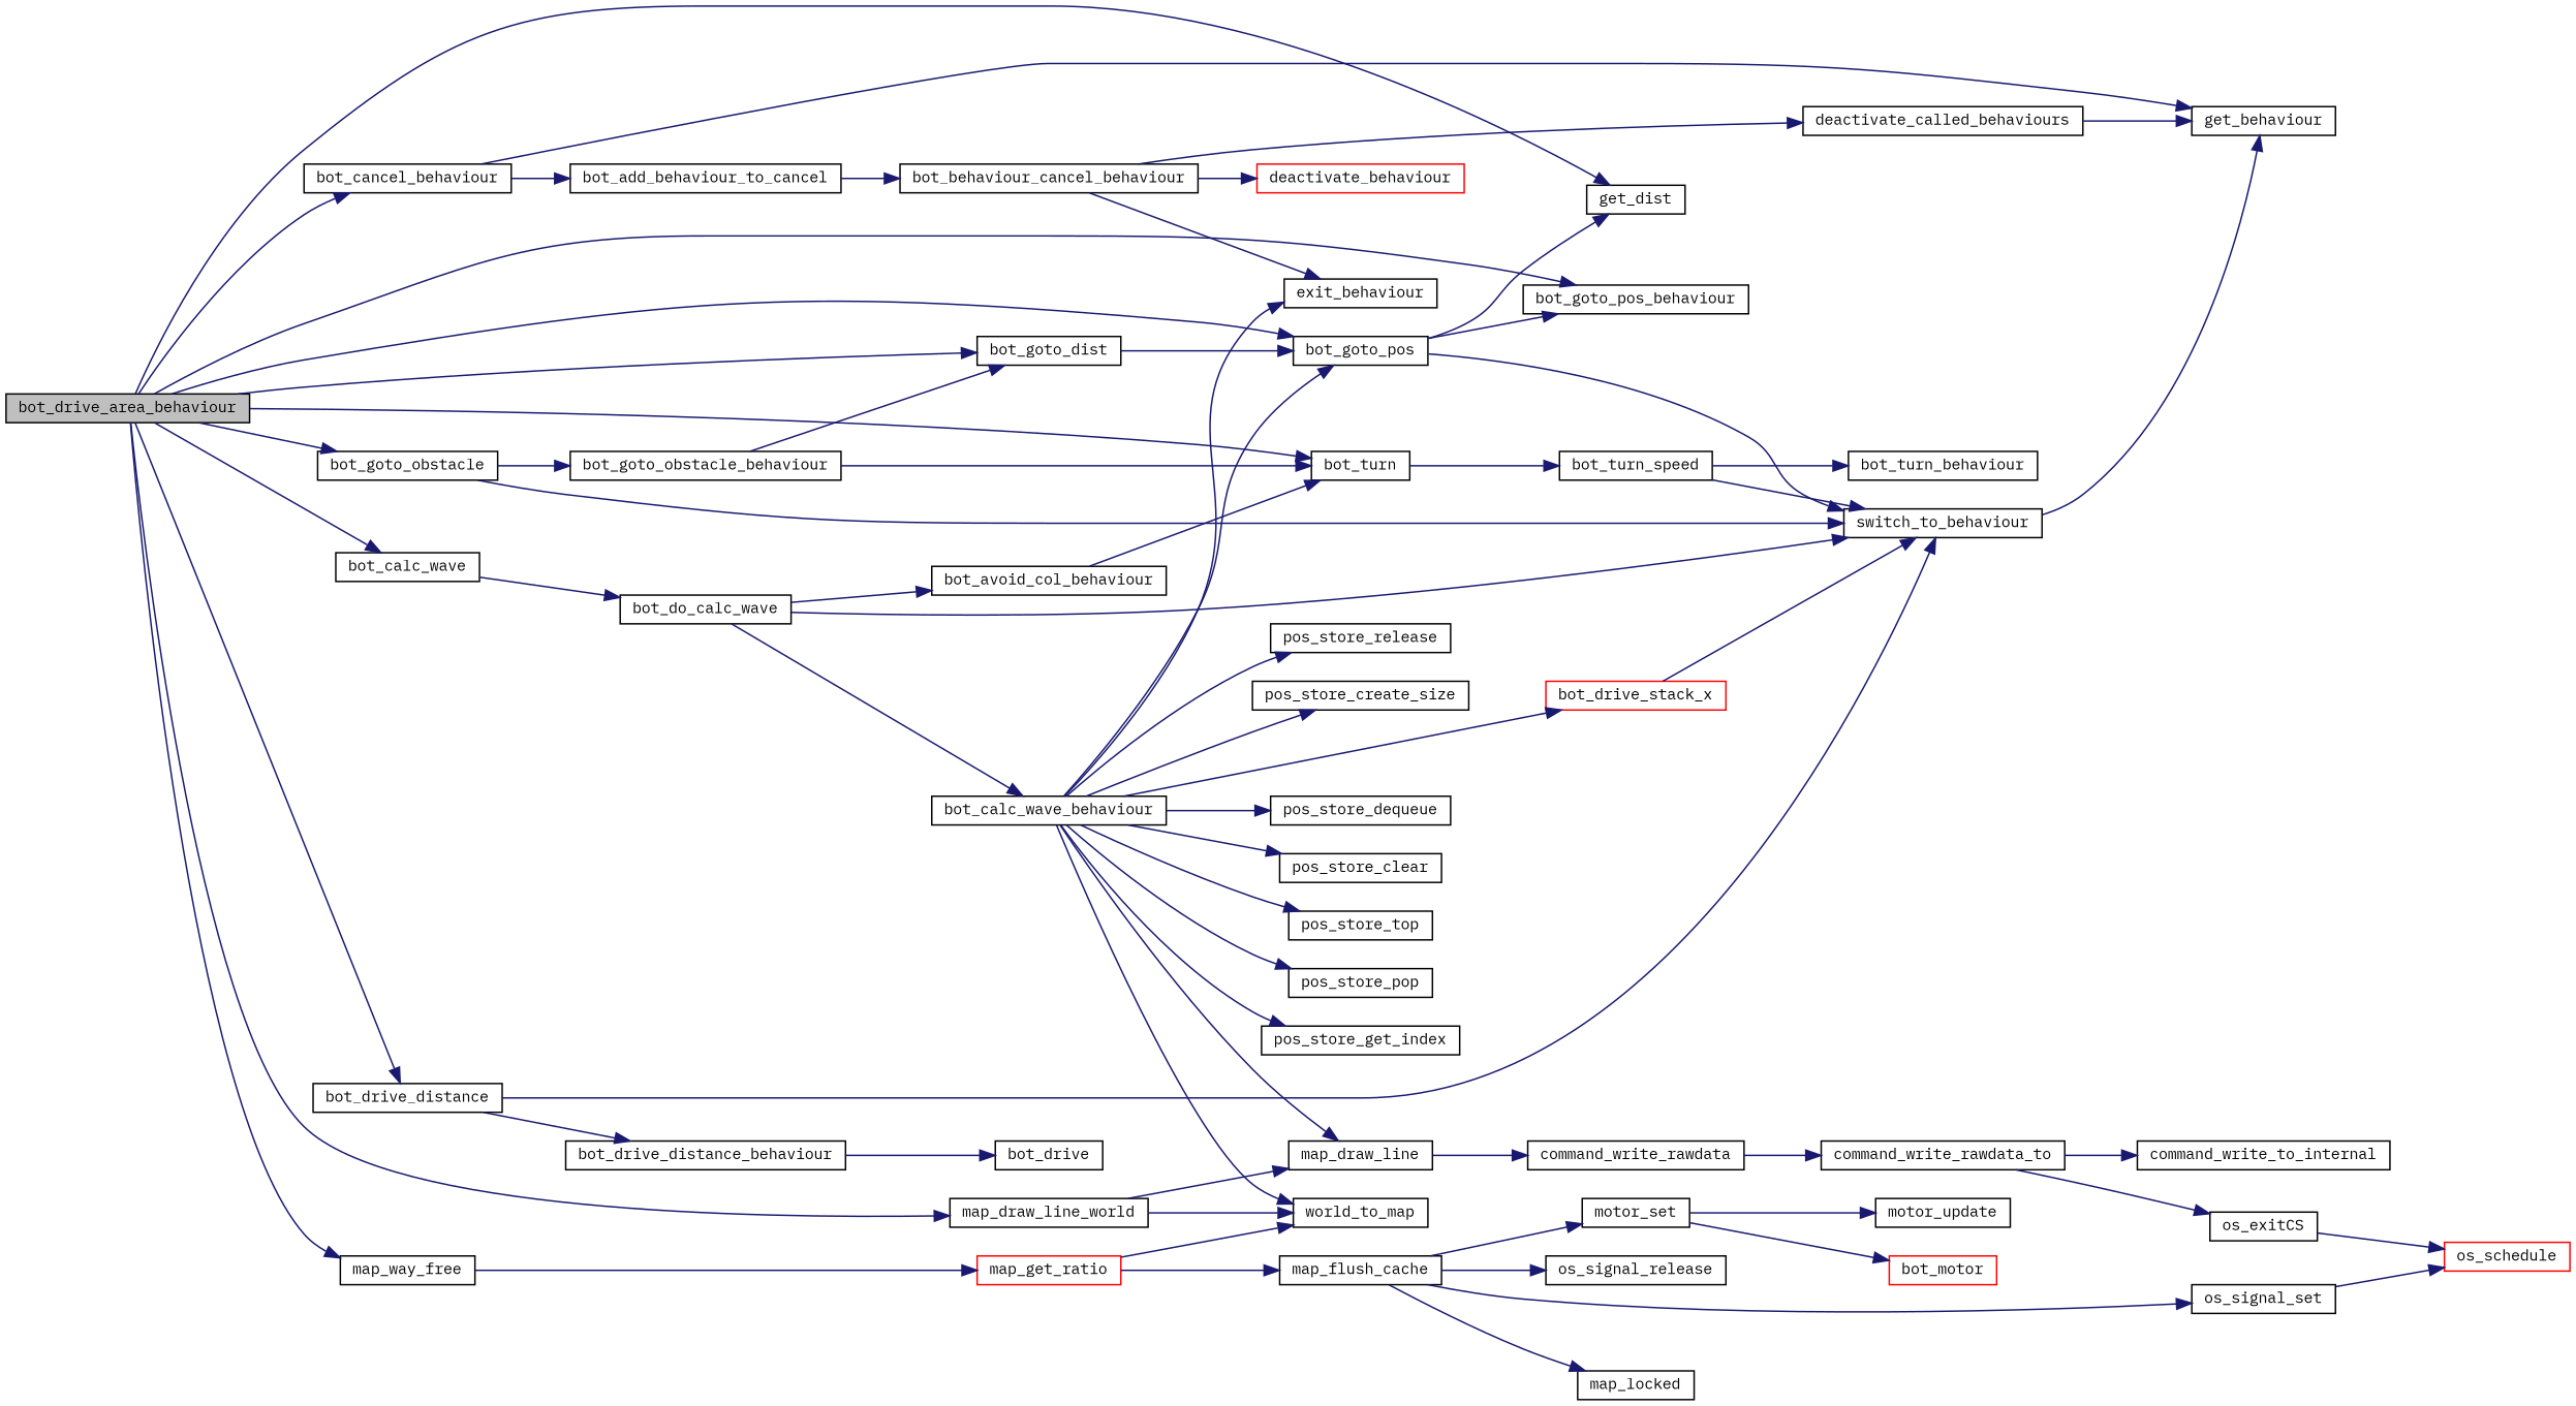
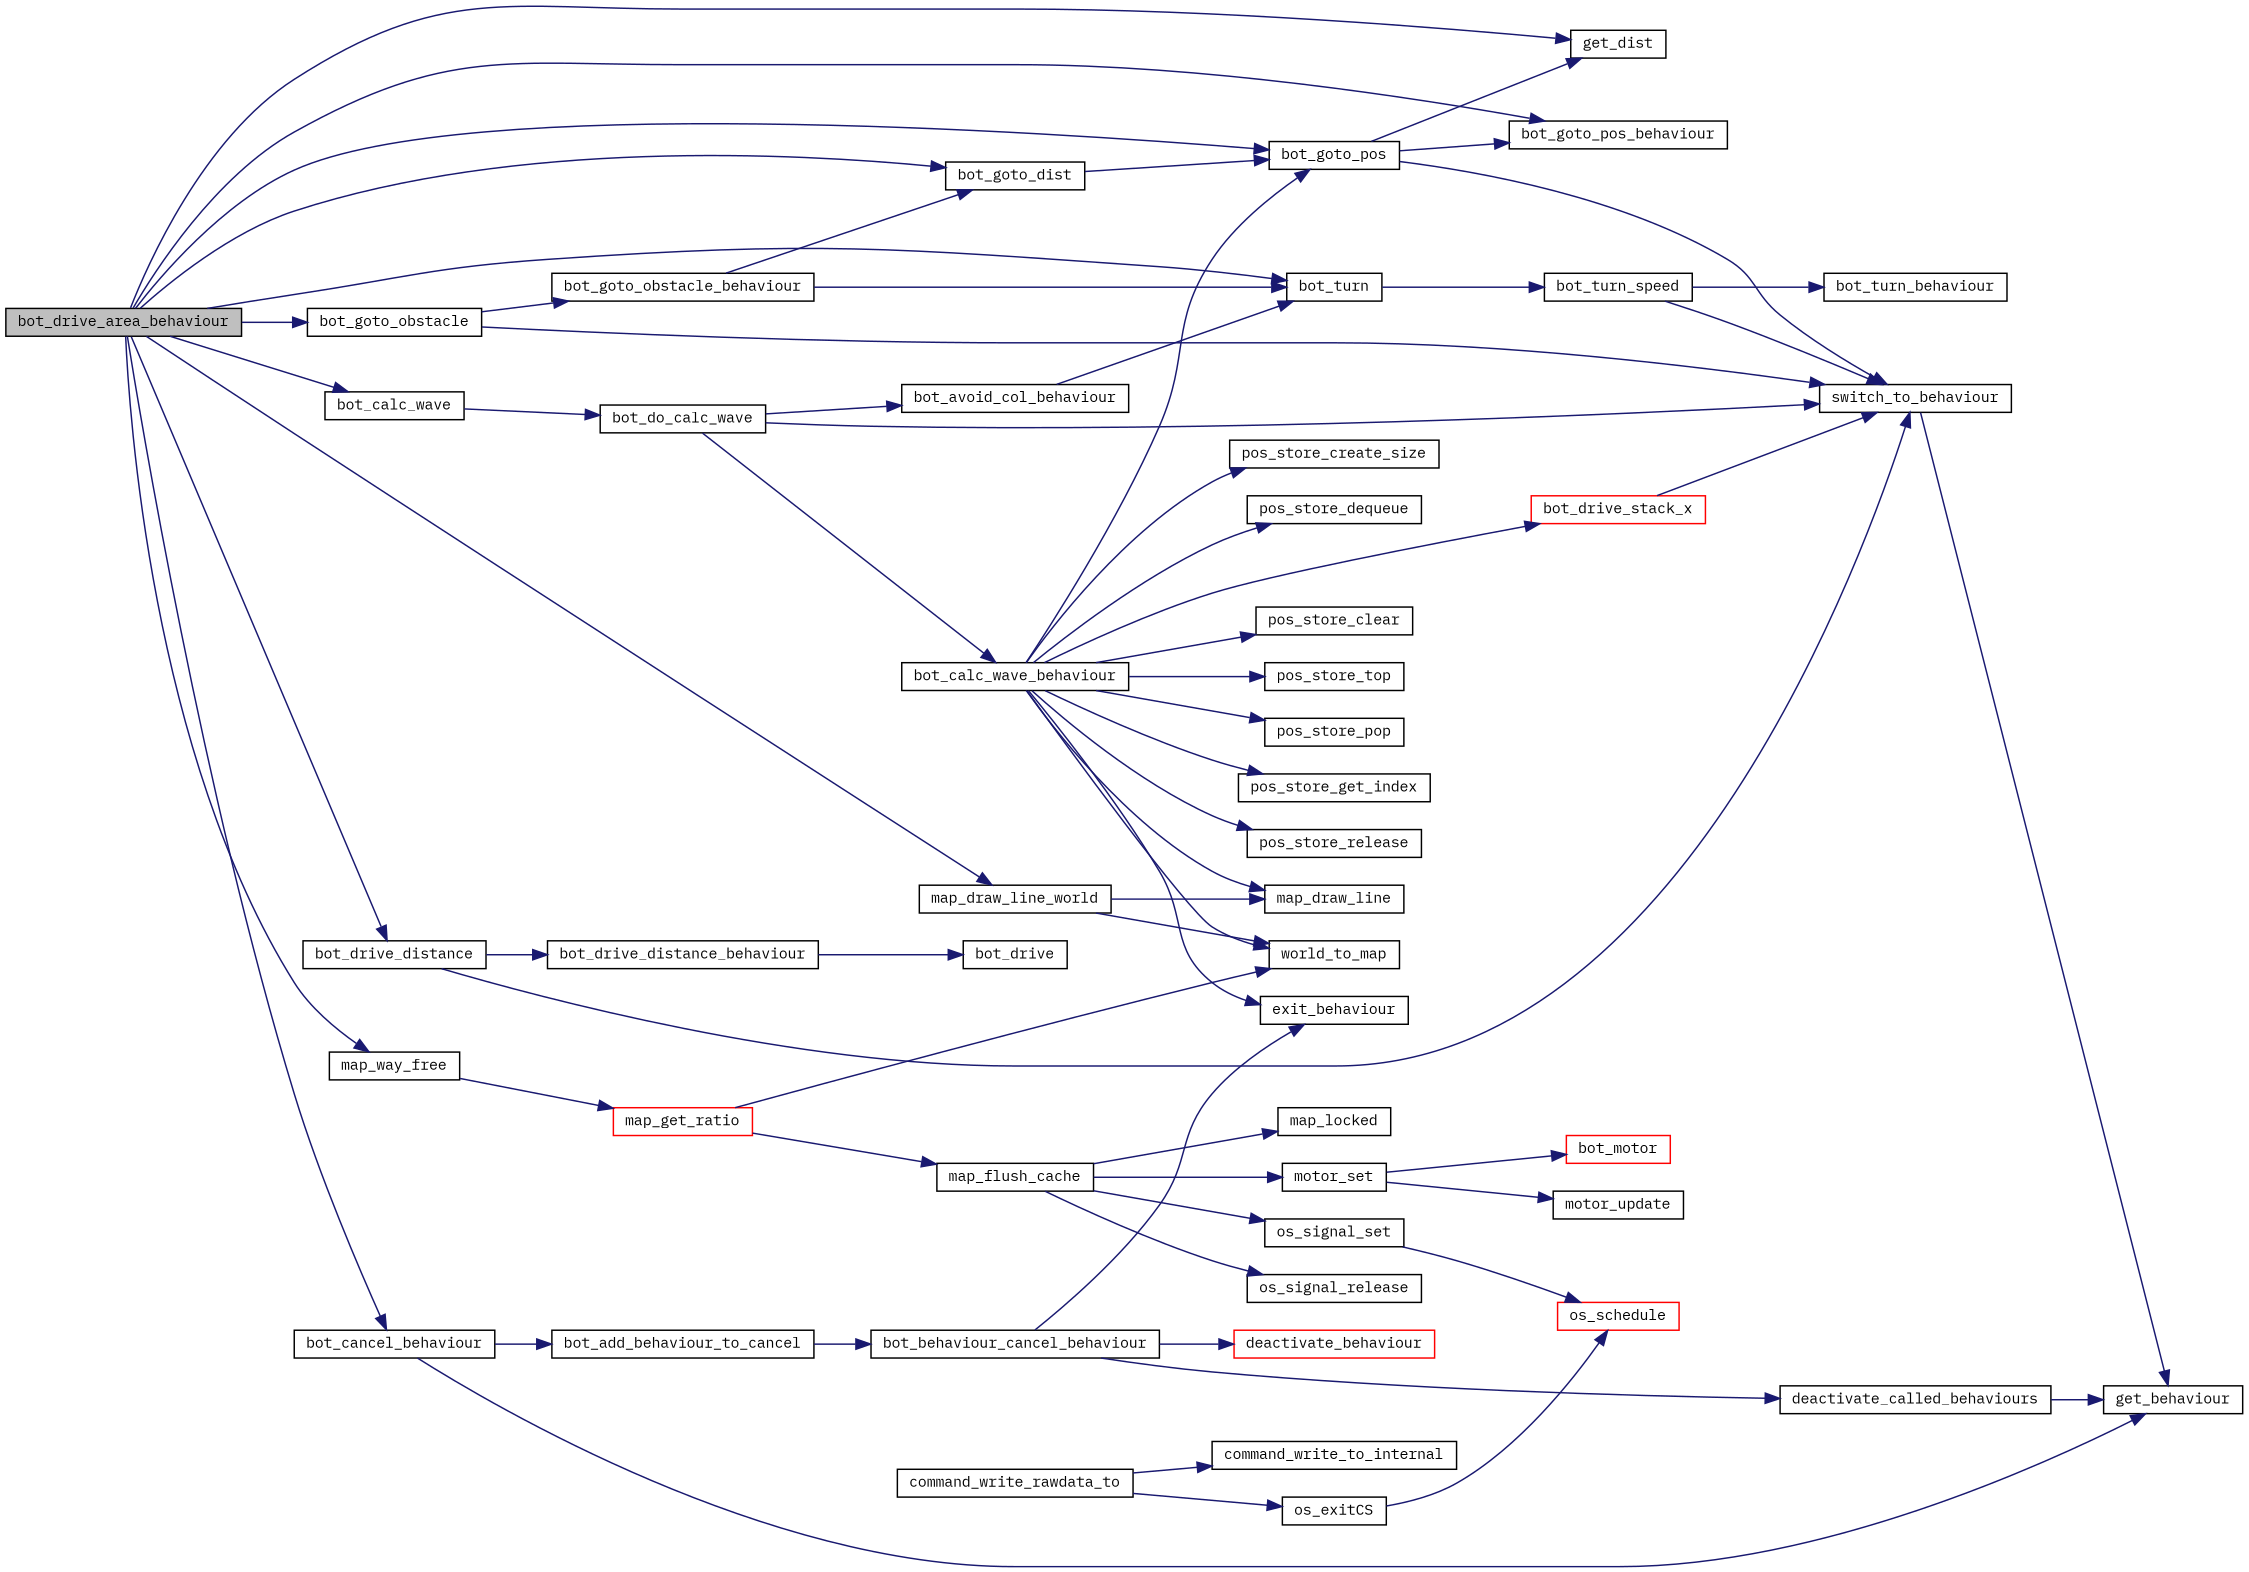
  digraph {
    fontname="IBM Plex Mono"
    rankdir=LR
    node [color=black fillcolor=white fontname="IBM Plex Mono" fontsize=10 shape=record style=filled]
    edge [color=midnightblue fontname="IBM Plex Mono" fontsize=10 labelfontname=Helvetica labelfontsize=10 style=solid]
    n1 [fillcolor=grey75 fontcolor=black height=0.2 label=bot_drive_area_behaviour width=0.4]
    n2 [height=0.2 label=get_dist width=0.4]
    n3 [height=0.2 label=map_way_free width=0.4]
    n4 [height=0.2 label=bot_goto_dist width=0.4]
    n5 [height=0.2 label=bot_goto_pos width=0.4]
    n6 [height=0.2 label=bot_goto_pos_behaviour width=0.4]
    n7 [height=0.2 label=bot_goto_obstacle width=0.4]
    n8 [height=0.2 label=bot_turn width=0.4]
    n9 [height=0.2 label=bot_cancel_behaviour width=0.4]
    n10 [height=0.2 label=bot_drive_distance width=0.4]
    n11 [height=0.2 label=map_draw_line_world width=0.4]
    n12 [height=0.2 label=bot_calc_wave width=0.4]
    n13 [color=red height=0.2 label=map_get_ratio width=0.4]
    n14 [height=0.2 label=switch_to_behaviour width=0.4]
    n15 [height=0.2 label=bot_goto_obstacle_behaviour width=0.4]
    n16 [height=0.2 label=bot_turn_speed width=0.4]
    n17 [height=0.2 label=get_behaviour width=0.4]
    n18 [height=0.2 label=bot_add_behaviour_to_cancel width=0.4]
    n19 [height=0.2 label=bot_drive_distance_behaviour width=0.4]
    n20 [height=0.2 label=world_to_map width=0.4]
    n21 [height=0.2 label=map_draw_line width=0.4]
    n22 [height=0.2 label=bot_do_calc_wave width=0.4]
    n23 [height=0.2 label=map_flush_cache width=0.4]
    n24 [height=0.2 label=map_locked width=0.4]
    n25 [height=0.2 label=motor_set width=0.4]
    n26 [height=0.2 label=os_signal_set width=0.4]
    n27 [height=0.2 label=os_signal_release width=0.4]
    n28 [height=0.2 label=motor_update width=0.4]
    n29 [color=red height=0.2 label=bot_motor width=0.4]
    n30 [color=red height=0.2 label=os_schedule width=0.4]
    n31 [height=0.2 label=bot_turn_behaviour width=0.4]
    n32 [height=0.2 label=bot_behaviour_cancel_behaviour width=0.4]
    n33 [height=0.2 label=deactivate_called_behaviours width=0.4]
    n34 [height=0.2 label=exit_behaviour width=0.4]
    n35 [color=red height=0.2 label=deactivate_behaviour width=0.4]
    n36 [height=0.2 label=bot_drive width=0.4]
-   n37 [height=0.2 label=command_write_rawdata width=0.4]
    n38 [height=0.2 label=command_write_rawdata_to width=0.4]
    n39 [height=0.2 label=command_write_to_internal width=0.4]
    n40 [height=0.2 label=os_exitCS width=0.4]
    n41 [height=0.2 label=bot_calc_wave_behaviour width=0.4]
    n42 [height=0.2 label=bot_avoid_col_behaviour width=0.4]
    n43 [height=0.2 label=pos_store_create_size width=0.4]
    n44 [height=0.2 label=pos_store_dequeue width=0.4]
    n45 [height=0.2 label=pos_store_clear width=0.4]
    n46 [height=0.2 label=pos_store_top width=0.4]
    n47 [height=0.2 label=pos_store_pop width=0.4]
    n48 [color=red height=0.2 label=bot_drive_stack_x width=0.4]
    n49 [height=0.2 label=pos_store_get_index width=0.4]
    n50 [height=0.2 label=pos_store_release width=0.4]
    n1 -> n2
    n1 -> n3
    n1 -> n4
    n1 -> n5
    n1 -> n6
    n1 -> n7
    n1 -> n8
    n1 -> n9
    n1 -> n10
    n1 -> n11
    n1 -> n12
    n3 -> n13
    n4 -> n5
    n5 -> n2
    n5 -> n6
    n5 -> n14
    n7 -> n14
    n7 -> n15
    n8 -> n16
    n9 -> n17
    n9 -> n18
    n10 -> n14
    n10 -> n19
    n11 -> n20
    n11 -> n21
    n12 -> n22
    n13 -> n20
    n13 -> n23
    n14 -> n17
    n15 -> n4
    n15 -> n8
    n16 -> n14
    n16 -> n31
    n18 -> n32
    n19 -> n36
-   n21 -> n37
    n22 -> n14
    n22 -> n41
    n22 -> n42
    n23 -> n24
    n23 -> n25
    n23 -> n26
    n23 -> n27
    n25 -> n28
    n25 -> n29
    n26 -> n30
    n32 -> n33
    n32 -> n34
    n32 -> n35
    n33 -> n17
-   n37 -> n38
    n38 -> n39
    n38 -> n40
    n40 -> n30
    n41 -> n5
    n41 -> n20
    n41 -> n21
    n41 -> n34
    n41 -> n43
    n41 -> n44
    n41 -> n45
    n41 -> n46
    n41 -> n47
    n41 -> n48
    n41 -> n49
    n41 -> n50
    n42 -> n8
    n48 -> n14
  }
